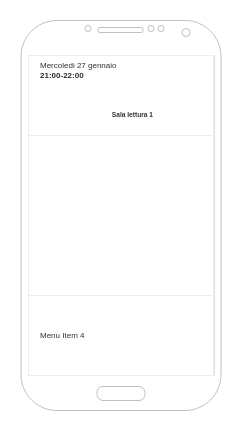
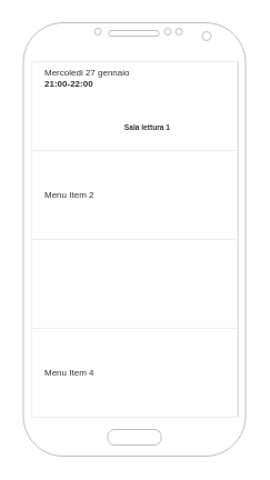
  <mxCell id="0" />
  <mxCell id="1" parent="0" />
  <mxCell id="2" value="" style="verticalLabelPosition=bottom;verticalAlign=top;html=1;shadow=0;dashed=0;strokeWidth=1;shape=mxgraph.android.phone2;strokeColor=#c0c0c0;" vertex="1" parent="1"><mxGeometry x="20.5" y="20" width="200" height="390" as="geometry" /></mxCell>
  <mxCell id="3" value="" style="strokeWidth=1;html=1;shadow=0;dashed=0;shape=mxgraph.android.rrect;rSize=0;strokeColor=#eeeeee;fillColor=#ffffff;gradientColor=none;" vertex="1" parent="1"><mxGeometry x="28" y="55" width="185" height="320" as="geometry" /></mxCell>
  <mxCell id="4" value="Mercoledi 27 gennaio&lt;br&gt;&lt;b&gt;21:00-22:00&amp;nbsp;&lt;br&gt;&amp;nbsp; &amp;nbsp; &amp;nbsp; &amp;nbsp; &amp;nbsp; &amp;nbsp; &amp;nbsp; &amp;nbsp; &amp;nbsp; &amp;nbsp; &amp;nbsp; &amp;nbsp; &amp;nbsp; &amp;nbsp; &amp;nbsp; &amp;nbsp;&lt;br&gt;&lt;br&gt;&lt;/b&gt;&lt;h5 style=&quot;text-align: right&quot;&gt;&lt;b&gt;&amp;nbsp; &amp;nbsp; &amp;nbsp; &amp;nbsp; &amp;nbsp; &amp;nbsp; &amp;nbsp; &amp;nbsp; &amp;nbsp; &amp;nbsp; &amp;nbsp; &amp;nbsp; &amp;nbsp; &amp;nbsp; &amp;nbsp; &amp;nbsp; &amp;nbsp; &amp;nbsp; &amp;nbsp; &amp;nbsp;Sala lettura 1&lt;/b&gt;&lt;/h5&gt;" style="strokeColor=inherit;fillColor=inherit;gradientColor=inherit;strokeWidth=1;html=1;shadow=0;dashed=0;shape=mxgraph.android.rrect;rSize=0;align=left;spacingLeft=10;fontSize=8;fontColor=#333333;" vertex="1" parent="3"><mxGeometry width="185" height="80" as="geometry" /></mxCell>
+ <mxCell id="5" value="Menu Item 2" style="strokeColor=inherit;fillColor=inherit;gradientColor=inherit;strokeWidth=1;html=1;shadow=0;dashed=0;shape=mxgraph.android.rrect;rSize=0;align=left;spacingLeft=10;fontSize=8;fontColor=#333333;" vertex="1" parent="3"><mxGeometry y="80" width="185" height="80" as="geometry" /></mxCell>
  <mxCell id="6" value="Menu Item 4" style="strokeColor=inherit;fillColor=inherit;gradientColor=inherit;strokeWidth=1;html=1;shadow=0;dashed=0;shape=mxgraph.android.rrect;rSize=0;align=left;spacingLeft=10;fontSize=8;fontColor=#333333;" vertex="1" parent="3"><mxGeometry y="240" width="185" height="80" as="geometry" /></mxCell>
